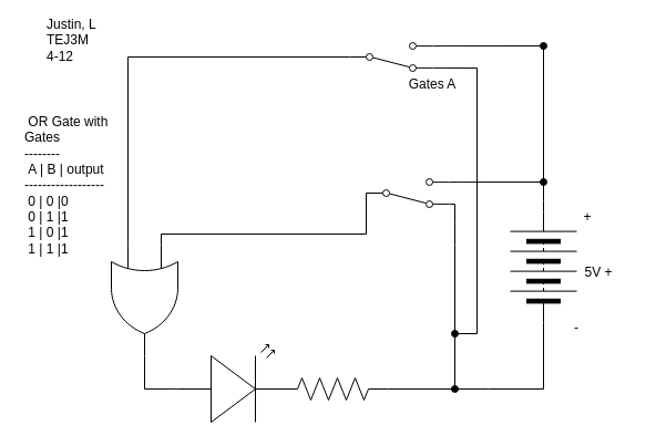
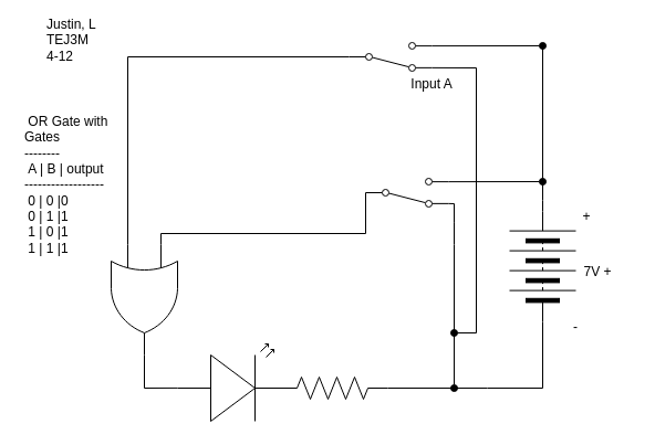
  <mxCell id="0" />
  <mxCell id="1" parent="0" />
  <mxCell id="2" style="edgeStyle=none;html=1;exitX=1;exitY=0.5;exitDx=0;exitDy=0;exitPerimeter=0;entryX=0;entryY=0.5;entryDx=0;entryDy=0;endArrow=none;endFill=0;rounded=0;" edge="1" parent="1" target="6"><mxGeometry relative="1" as="geometry"><Array as="points"><mxPoint x="330" y="211" /></Array><mxPoint x="305" y="211" as="sourcePoint" /></mxGeometry></mxCell>
  <mxCell id="3" style="edgeStyle=none;rounded=0;html=1;endArrow=oval;endFill=1;startArrow=none;startFill=0;" edge="1" parent="1"><mxGeometry relative="1" as="geometry"><mxPoint x="410" y="351" as="targetPoint" /><mxPoint x="410" y="201" as="sourcePoint" /><Array as="points"><mxPoint x="410" y="221" /></Array></mxGeometry></mxCell>
  <mxCell id="4" style="edgeStyle=none;html=1;exitX=1;exitY=0.12;exitDx=0;exitDy=0;endArrow=oval;endFill=1;startArrow=none;startFill=0;" edge="1" parent="1" source="6"><mxGeometry relative="1" as="geometry"><mxPoint x="490" y="164" as="targetPoint" /></mxGeometry></mxCell>
  <mxCell id="5" style="edgeStyle=none;rounded=0;jumpStyle=none;html=1;exitX=1;exitY=0.88;exitDx=0;exitDy=0;strokeColor=default;strokeWidth=1;startArrow=none;startFill=0;endArrow=none;endFill=0;endSize=6;" edge="1" parent="1" source="6"><mxGeometry relative="1" as="geometry"><mxPoint x="410" y="197.884" as="targetPoint" /><Array as="points"><mxPoint x="410" y="184" /><mxPoint x="410" y="201" /></Array></mxGeometry></mxCell>
  <mxCell id="6" value="" style="shape=mxgraph.electrical.electro-mechanical.twoWaySwitch;aspect=fixed;elSwitchState=2;flipV=1;" vertex="1" parent="1"><mxGeometry x="330" y="161" width="75" height="26" as="geometry" /></mxCell>
  <mxCell id="7" style="edgeStyle=none;html=1;exitX=0;exitY=0.57;exitDx=0;exitDy=0;exitPerimeter=0;endArrow=none;endFill=0;" edge="1" parent="1" source="8"><mxGeometry relative="1" as="geometry"><mxPoint x="130" y="351" as="targetPoint" /></mxGeometry></mxCell>
  <mxCell id="8" value="" style="verticalLabelPosition=bottom;shadow=0;dashed=0;align=center;html=1;verticalAlign=top;shape=mxgraph.electrical.opto_electronics.led_2;pointerEvents=1;" vertex="1" parent="1"><mxGeometry x="160" y="311" width="100" height="70" as="geometry" /></mxCell>
  <mxCell id="9" style="edgeStyle=none;rounded=0;html=1;startArrow=none;startFill=0;endArrow=none;endFill=0;" edge="1" parent="1" source="10"><mxGeometry relative="1" as="geometry"><mxPoint x="440" y="351" as="targetPoint" /></mxGeometry></mxCell>
  <mxCell id="10" value="" style="pointerEvents=1;verticalLabelPosition=bottom;shadow=0;dashed=0;align=center;html=1;verticalAlign=top;shape=mxgraph.electrical.resistors.resistor_2;" vertex="1" parent="1"><mxGeometry x="250" y="341" width="100" height="20" as="geometry" /></mxCell>
  <mxCell id="11" style="edgeStyle=none;rounded=0;html=1;exitX=1;exitY=0.5;exitDx=0;exitDy=0;startArrow=none;startFill=0;endArrow=none;endFill=0;" edge="1" parent="1" source="13"><mxGeometry relative="1" as="geometry"><mxPoint x="440" y="351" as="targetPoint" /><mxPoint x="440" y="321" as="sourcePoint" /><Array as="points"><mxPoint x="490" y="351" /></Array></mxGeometry></mxCell>
  <mxCell id="12" style="edgeStyle=none;html=1;exitX=0;exitY=0.5;exitDx=0;exitDy=0;endArrow=none;endFill=0;" edge="1" parent="1" source="13"><mxGeometry relative="1" as="geometry"><mxPoint x="490" y="41" as="targetPoint" /><Array as="points"><mxPoint x="490" y="171" /></Array></mxGeometry></mxCell>
  <mxCell id="13" value="" style="pointerEvents=1;verticalLabelPosition=bottom;shadow=0;dashed=0;align=center;html=1;verticalAlign=top;shape=mxgraph.electrical.miscellaneous.batteryStack;rotation=90;flipV=0;flipH=1;" vertex="1" parent="1"><mxGeometry x="440" y="211" width="100" height="60" as="geometry" /></mxCell>
  <mxCell id="14" value="&amp;nbsp;OR Gate with Gates&lt;br&gt;--------&lt;br&gt;&amp;nbsp;A | B | output&amp;nbsp; ------------------&lt;br&gt;&amp;nbsp;0 | 0 |0&lt;br&gt;&amp;nbsp;0 | 1 |1&lt;br&gt;&amp;nbsp;1 | 0 |1&lt;br&gt;&amp;nbsp;1 | 1 |1" style="text;strokeColor=none;align=left;fillColor=none;html=1;verticalAlign=middle;whiteSpace=wrap;rounded=0;" vertex="1" parent="1"><mxGeometry x="20" y="152" width="80" height="30" as="geometry" /></mxCell>
  <mxCell id="15" value="Justin, L&lt;br&gt;TEJ3M&lt;br&gt;4-12&lt;span style=&quot;color: rgba(0, 0, 0, 0); font-family: monospace; font-size: 0px;&quot;&gt;%3CmxGraphModel%3E%3Croot%3E%3CmxCell%20id%3D%220%22%2F%3E%3CmxCell%20id%3D%221%22%20parent%3D%220%22%2F%3E%3CmxCell%20id%3D%222%22%20value%3D%225%20V%22%20style%3D%22text%3BstrokeColor%3Dnone%3Balign%3Dcenter%3BfillColor%3Dnone%3Bhtml%3D1%3BverticalAlign%3Dmiddle%3BwhiteSpace%3Dwrap%3Brounded%3D0%3B%22%20vertex%3D%221%22%20parent%3D%221%22%3E%3CmxGeometry%20x%3D%22550%22%20y%3D%22275%22%20width%3D%2260%22%20height%3D%2230%22%20as%3D%22geometry%22%2F%3E%3C%2FmxCell%3E%3C%2Froot%3E%3C%2FmxGraphModel%3E&lt;/span&gt;" style="text;strokeColor=none;align=left;fillColor=none;html=1;verticalAlign=middle;whiteSpace=wrap;rounded=0;" vertex="1" parent="1"><mxGeometry x="40" y="20" width="60" height="31" as="geometry" /></mxCell>
- <mxCell id="16" value="5V +" style="text;strokeColor=none;align=center;fillColor=none;html=1;verticalAlign=middle;whiteSpace=wrap;rounded=0;" vertex="1" parent="1"><mxGeometry x="510" y="231" width="60" height="30" as="geometry" /></mxCell>
+ <mxCell id="16" value="7V +" style="text;strokeColor=none;align=center;fillColor=none;html=1;verticalAlign=middle;whiteSpace=wrap;rounded=0;" vertex="1" parent="1"><mxGeometry x="510" y="231" width="60" height="30" as="geometry" /></mxCell>
  <mxCell id="17" value="+" style="text;strokeColor=none;align=center;fillColor=none;html=1;verticalAlign=middle;whiteSpace=wrap;rounded=0;" vertex="1" parent="1"><mxGeometry x="500" y="181" width="60" height="30" as="geometry" /></mxCell>
  <mxCell id="18" value="-" style="text;strokeColor=none;align=center;fillColor=none;html=1;verticalAlign=middle;whiteSpace=wrap;rounded=0;" vertex="1" parent="1"><mxGeometry x="490" y="281" width="60" height="30" as="geometry" /></mxCell>
- <mxCell id="19" value="Gates A" style="text;strokeColor=none;align=center;fillColor=none;html=1;verticalAlign=middle;whiteSpace=wrap;rounded=0;labelBackgroundColor=none;" vertex="1" parent="1"><mxGeometry x="360" y="61" width="60" height="30" as="geometry" /></mxCell>
+ <mxCell id="19" value="Input A" style="text;strokeColor=none;align=center;fillColor=none;html=1;verticalAlign=middle;whiteSpace=wrap;rounded=0;labelBackgroundColor=none;" vertex="1" parent="1"><mxGeometry x="360" y="61" width="60" height="30" as="geometry" /></mxCell>
  <mxCell id="20" style="edgeStyle=none;html=1;endArrow=oval;endFill=1;rounded=0;startArrow=none;startFill=0;strokeColor=default;strokeWidth=1;endSize=6;jumpStyle=none;" edge="1" parent="1"><mxGeometry relative="1" as="geometry"><mxPoint x="410" y="301" as="targetPoint" /><mxPoint x="430" y="61" as="sourcePoint" /><Array as="points"><mxPoint x="430" y="301" /><mxPoint x="410" y="301" /></Array></mxGeometry></mxCell>
  <mxCell id="21" style="edgeStyle=none;rounded=0;html=1;exitX=1;exitY=0.88;exitDx=0;exitDy=0;startArrow=none;startFill=0;endArrow=none;endFill=0;" edge="1" parent="1" source="24"><mxGeometry relative="1" as="geometry"><mxPoint x="430" y="61" as="targetPoint" /></mxGeometry></mxCell>
  <mxCell id="22" style="edgeStyle=none;rounded=0;jumpStyle=none;html=1;exitX=1;exitY=0.12;exitDx=0;exitDy=0;strokeColor=default;strokeWidth=1;startArrow=none;startFill=0;endArrow=oval;endFill=1;endSize=6;" edge="1" parent="1" source="24"><mxGeometry relative="1" as="geometry"><mxPoint x="490" y="41" as="targetPoint" /></mxGeometry></mxCell>
  <mxCell id="23" style="edgeStyle=none;rounded=0;html=1;exitX=0;exitY=0.5;exitDx=0;exitDy=0;endArrow=none;endFill=0;entryX=0;entryY=0.75;entryDx=0;entryDy=0;entryPerimeter=0;" edge="1" parent="1" source="24"><mxGeometry relative="1" as="geometry"><mxPoint x="115" y="221" as="targetPoint" /><Array as="points"><mxPoint x="115" y="51" /></Array></mxGeometry></mxCell>
  <mxCell id="24" value="" style="shape=mxgraph.electrical.electro-mechanical.twoWaySwitch;aspect=fixed;elSwitchState=2;flipV=1;" vertex="1" parent="1"><mxGeometry x="315" y="38" width="75" height="26" as="geometry" /></mxCell>
  <mxCell id="25" value="" style="edgeStyle=none;orthogonalLoop=1;jettySize=auto;html=1;rounded=0;strokeColor=default;strokeWidth=1;startArrow=none;startFill=0;endArrow=none;endFill=0;endSize=6;jumpStyle=none;" edge="1" parent="1"><mxGeometry width="80" relative="1" as="geometry"><mxPoint x="410" y="201" as="sourcePoint" /><mxPoint x="410" y="201" as="targetPoint" /><Array as="points" /></mxGeometry></mxCell>
  <mxCell id="26" style="edgeStyle=none;html=1;exitX=1;exitY=0.5;exitDx=0;exitDy=0;exitPerimeter=0;endArrow=none;endFill=0;rounded=0;" edge="1" parent="1"><mxGeometry relative="1" as="geometry"><mxPoint x="130" y="351" as="targetPoint" /><mxPoint x="130" y="321" as="sourcePoint" /></mxGeometry></mxCell>
  <mxCell id="27" style="edgeStyle=none;rounded=0;html=1;exitX=0;exitY=0.25;exitDx=0;exitDy=0;exitPerimeter=0;endArrow=none;endFill=0;" edge="1" parent="1"><mxGeometry relative="1" as="geometry"><mxPoint x="310" y="211" as="targetPoint" /><Array as="points"><mxPoint x="145" y="211" /></Array><mxPoint x="145" y="221" as="sourcePoint" /></mxGeometry></mxCell>
  <mxCell id="28" value="" style="verticalLabelPosition=bottom;shadow=0;dashed=0;align=center;html=1;verticalAlign=top;shape=mxgraph.electrical.logic_gates.logic_gate;operation=or;rotation=90;" vertex="1" parent="1"><mxGeometry x="80" y="241" width="100" height="60" as="geometry" /></mxCell>
